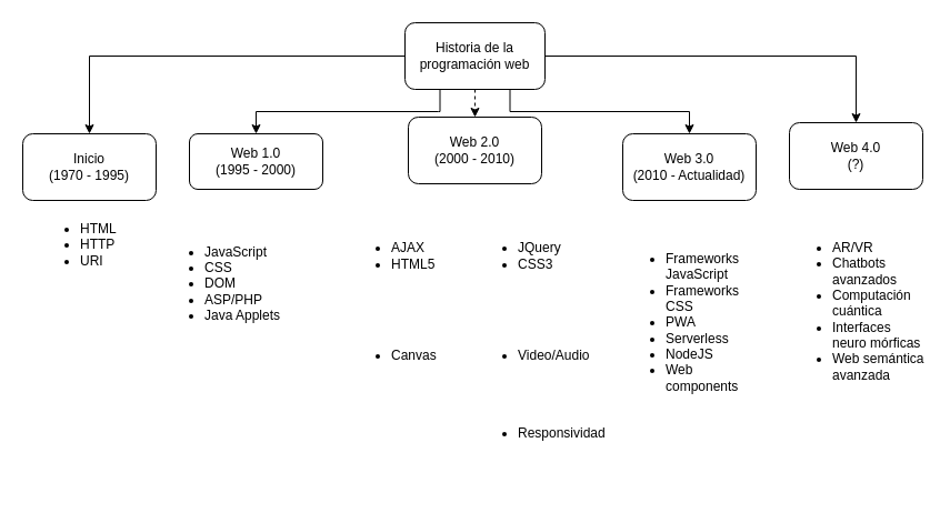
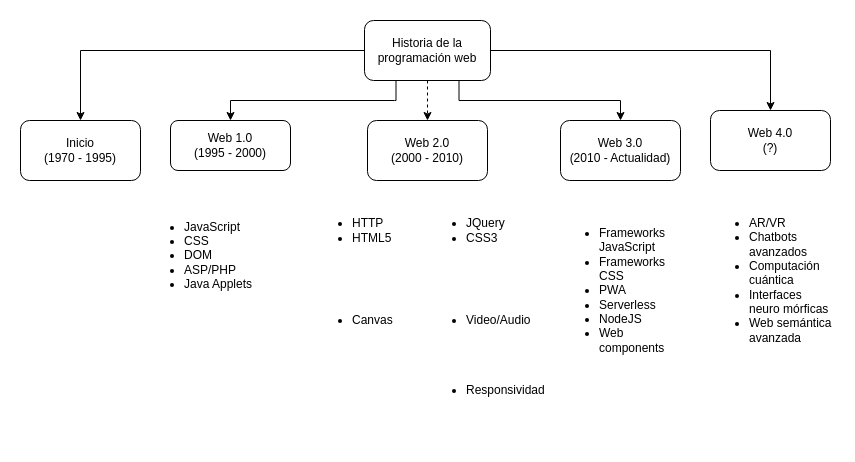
  <mxCell id="0" />
  <mxCell id="1" parent="0" />
  <mxCell id="2" style="edgeStyle=orthogonalEdgeStyle;rounded=0;orthogonalLoop=1;jettySize=auto;html=1;exitX=0;exitY=0.5;exitDx=0;exitDy=0;" edge="1" parent="1" source="7" target="8"><mxGeometry relative="1" as="geometry" /></mxCell>
  <mxCell id="3" style="edgeStyle=orthogonalEdgeStyle;rounded=0;orthogonalLoop=1;jettySize=auto;html=1;exitX=0.25;exitY=1;exitDx=0;exitDy=0;entryX=0.5;entryY=0;entryDx=0;entryDy=0;" edge="1" parent="1" source="7" target="9"><mxGeometry relative="1" as="geometry"><Array as="points"><mxPoint x="394" y="100" /><mxPoint x="304" y="100" /></Array></mxGeometry></mxCell>
  <mxCell id="4" style="edgeStyle=orthogonalEdgeStyle;rounded=0;orthogonalLoop=1;jettySize=auto;html=1;entryX=0.5;entryY=0;entryDx=0;entryDy=0;exitX=0.5;exitY=1;exitDx=0;exitDy=0;dashed=1;" edge="1" parent="1" source="7" target="12"><mxGeometry relative="1" as="geometry" /></mxCell>
  <mxCell id="5" style="edgeStyle=orthogonalEdgeStyle;rounded=0;orthogonalLoop=1;jettySize=auto;html=1;exitX=0.75;exitY=1;exitDx=0;exitDy=0;" edge="1" parent="1" source="7" target="13"><mxGeometry relative="1" as="geometry" /></mxCell>
  <mxCell id="6" style="edgeStyle=orthogonalEdgeStyle;rounded=0;orthogonalLoop=1;jettySize=auto;html=1;entryX=0.5;entryY=0;entryDx=0;entryDy=0;" edge="1" parent="1" source="7" target="20"><mxGeometry relative="1" as="geometry"><mxPoint x="770" y="110" as="targetPoint" /></mxGeometry></mxCell>
  <mxCell id="7" value="Historia de la programación web" style="rounded=1;whiteSpace=wrap;html=1;" vertex="1" parent="1"><mxGeometry x="364" y="20" width="126" height="60" as="geometry" /></mxCell>
  <mxCell id="8" value="Inicio&lt;div&gt;(1970 - 1995)&lt;/div&gt;" style="rounded=1;whiteSpace=wrap;html=1;" vertex="1" parent="1"><mxGeometry x="20" y="120" width="120" height="60" as="geometry" /></mxCell>
  <mxCell id="9" value="Web 1.0&lt;div&gt;(1995 - 2000)&lt;/div&gt;" style="rounded=1;whiteSpace=wrap;html=1;" vertex="1" parent="1"><mxGeometry x="170" y="120" width="120" height="50" as="geometry" /></mxCell>
- <mxCell id="10" value="&lt;ul&gt;&lt;li&gt;HTML&lt;/li&gt;&lt;li&gt;HTTP&lt;/li&gt;&lt;li&gt;URI&lt;/li&gt;&lt;/ul&gt;" style="text;strokeColor=none;fillColor=none;html=1;whiteSpace=wrap;verticalAlign=middle;overflow=hidden;" vertex="1" parent="1"><mxGeometry x="30" y="180" width="100" height="80" as="geometry" /></mxCell>
  <mxCell id="11" value="&lt;ul&gt;&lt;li&gt;JavaScript&lt;/li&gt;&lt;li&gt;CSS&lt;/li&gt;&lt;li&gt;DOM&lt;/li&gt;&lt;li&gt;ASP/PHP&lt;/li&gt;&lt;li&gt;Java Applets&lt;/li&gt;&lt;/ul&gt;" style="text;strokeColor=none;fillColor=none;html=1;whiteSpace=wrap;verticalAlign=middle;overflow=hidden;" vertex="1" parent="1"><mxGeometry x="142" y="205" width="126" height="100" as="geometry" /></mxCell>
- <mxCell id="12" value="Web 2.0&lt;div&gt;(2000 - 2010)&lt;/div&gt;" style="rounded=1;whiteSpace=wrap;html=1;" vertex="1" parent="1"><mxGeometry x="367" y="105" width="120" height="60" as="geometry" /></mxCell>
+ <mxCell id="12" value="Web 2.0&lt;div&gt;(2000 - 2010)&lt;/div&gt;" style="rounded=1;whiteSpace=wrap;html=1;" vertex="1" parent="1"><mxGeometry x="367" y="120" width="120" height="60" as="geometry" /></mxCell>
  <mxCell id="13" value="Web 3.0&lt;div&gt;(2010 - Actualidad)&lt;/div&gt;" style="rounded=1;whiteSpace=wrap;html=1;" vertex="1" parent="1"><mxGeometry x="560" y="120" width="120" height="60" as="geometry" /></mxCell>
- <mxCell id="14" value="&lt;ul&gt;&lt;li&gt;AJAX&lt;/li&gt;&lt;li&gt;HTML5&lt;/li&gt;&lt;/ul&gt;" style="text;strokeColor=none;fillColor=none;html=1;whiteSpace=wrap;verticalAlign=middle;overflow=hidden;" vertex="1" parent="1"><mxGeometry x="310" y="180" width="126" height="100" as="geometry" /></mxCell>
+ <mxCell id="14" value="&lt;ul&gt;&lt;li&gt;HTTP&lt;/li&gt;&lt;li&gt;HTML5&lt;/li&gt;&lt;/ul&gt;" style="text;strokeColor=none;fillColor=none;html=1;whiteSpace=wrap;verticalAlign=middle;overflow=hidden;" vertex="1" parent="1"><mxGeometry x="310" y="180" width="126" height="100" as="geometry" /></mxCell>
  <mxCell id="15" value="&lt;ul&gt;&lt;li&gt;Frameworks JavaScript&lt;/li&gt;&lt;li&gt;Frameworks CSS&lt;/li&gt;&lt;li&gt;PWA&lt;/li&gt;&lt;li&gt;Serverless&lt;/li&gt;&lt;li&gt;NodeJS&lt;/li&gt;&lt;li&gt;Web components&lt;/li&gt;&lt;/ul&gt;" style="text;strokeColor=none;fillColor=none;html=1;whiteSpace=wrap;verticalAlign=middle;overflow=hidden;" vertex="1" parent="1"><mxGeometry x="557" y="190" width="126" height="200" as="geometry" /></mxCell>
  <mxCell id="16" value="&lt;ul&gt;&lt;li&gt;JQuery&lt;/li&gt;&lt;li&gt;CSS3&lt;/li&gt;&lt;/ul&gt;" style="text;strokeColor=none;fillColor=none;html=1;whiteSpace=wrap;verticalAlign=middle;overflow=hidden;" vertex="1" parent="1"><mxGeometry x="424" y="180" width="126" height="100" as="geometry" /></mxCell>
  <mxCell id="17" value="&lt;ul&gt;&lt;li&gt;Canvas&lt;/li&gt;&lt;/ul&gt;" style="text;strokeColor=none;fillColor=none;html=1;whiteSpace=wrap;verticalAlign=middle;overflow=hidden;" vertex="1" parent="1"><mxGeometry x="310" y="270" width="126" height="100" as="geometry" /></mxCell>
  <mxCell id="18" value="&lt;ul&gt;&lt;li&gt;Video/Audio&lt;/li&gt;&lt;/ul&gt;" style="text;strokeColor=none;fillColor=none;html=1;whiteSpace=wrap;verticalAlign=middle;overflow=hidden;" vertex="1" parent="1"><mxGeometry x="424" y="270" width="126" height="100" as="geometry" /></mxCell>
  <mxCell id="19" value="&lt;ul&gt;&lt;li&gt;Responsividad&lt;/li&gt;&lt;/ul&gt;" style="text;strokeColor=none;fillColor=none;html=1;whiteSpace=wrap;verticalAlign=middle;overflow=hidden;" vertex="1" parent="1"><mxGeometry x="424" y="340" width="126" height="100" as="geometry" /></mxCell>
  <mxCell id="20" value="Web 4.0&lt;div&gt;(?)&lt;/div&gt;" style="rounded=1;whiteSpace=wrap;html=1;" vertex="1" parent="1"><mxGeometry x="710" y="110" width="120" height="60" as="geometry" /></mxCell>
  <mxCell id="21" value="&lt;ul&gt;&lt;li&gt;AR/VR&lt;/li&gt;&lt;li&gt;Chatbots avanzados&lt;/li&gt;&lt;li&gt;Computación cuántica&lt;/li&gt;&lt;li&gt;Interfaces neuro mórficas&lt;/li&gt;&lt;li&gt;Web semántica avanzada&lt;/li&gt;&lt;/ul&gt;" style="text;strokeColor=none;fillColor=none;html=1;whiteSpace=wrap;verticalAlign=middle;overflow=hidden;" vertex="1" parent="1"><mxGeometry x="707" y="180" width="126" height="200" as="geometry" /></mxCell>
